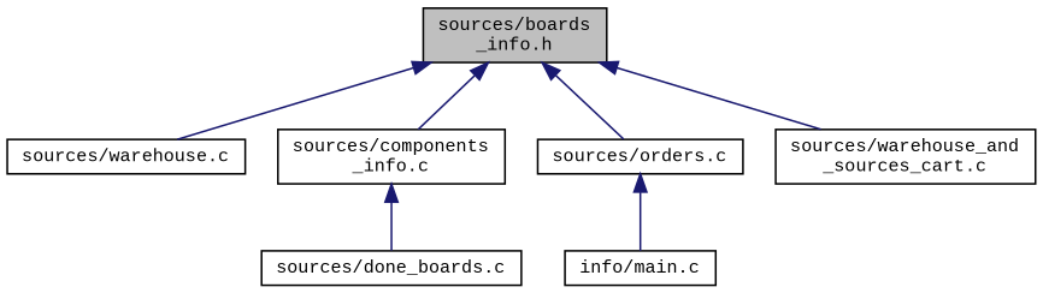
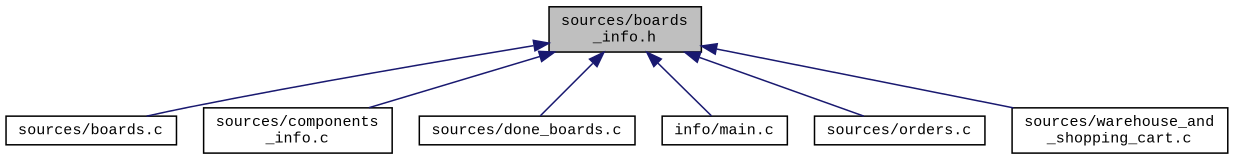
  digraph {
    fontname="Liberation Mono"
    node [color=black fillcolor=white fontname="Liberation Mono" fontsize=10 shape=record style=filled]
    edge [color=midnightblue dir=back fontname="Liberation Mono" fontsize=10 labelfontname=Helvetica labelfontsize=10 style=solid]
    n1 [fillcolor=grey75 fontcolor=black height=0.2 label="sources/boards\l_info.h" width=0.4]
-   n2 [height=0.2 label="sources/warehouse.c" width=0.4]
+   n2 [height=0.2 label="sources/boards.c" width=0.4]
    n3 [height=0.2 label="sources/components\l_info.c" width=0.4]
    n4 [height=0.2 label="sources/done_boards.c" width=0.4]
    n5 [height=0.2 label="info/main.c" width=0.4]
    n6 [height=0.2 label="sources/orders.c" width=0.4]
-   n7 [height=0.2 label="sources/warehouse_and\l_sources_cart.c" width=0.4]
+   n7 [height=0.2 label="sources/warehouse_and\l_shopping_cart.c" width=0.4]
    n1 -> n2
    n1 -> n3
-   n3 -> n4
-   n6 -> n5
+   n1 -> n4
+   n1 -> n5
    n1 -> n6
    n1 -> n7
  }
